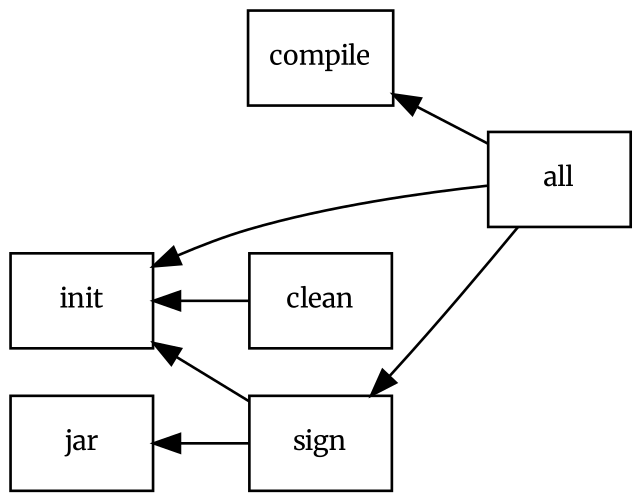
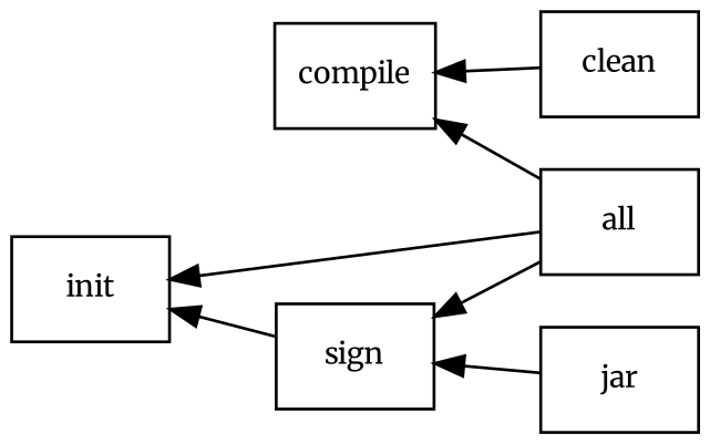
  digraph {
    clusterrank=none
    concentrate=true
    fontname=Merriweather
    rankdir=RL
    node [color=black fontname=Merriweather fontsize=10 shape=box]
    edge [fontname=Merriweather fontsize=8]
    n1 [label=compile]
    n2 [label=init]
    n3 [label=clean]
    n4 [label=all]
    n5 [label=sign]
    n6 [label=jar]
    subgraph cluster_1 {
      label="onebuild.xml"
      n1
      n2
      n3
      n4
      n5
      n6
    }
-   n3 -> n2
+   n3 -> n1
    n4 -> n1
    n4 -> n2
    n4 -> n5
    n5 -> n2
-   n5 -> n6
+   n6 -> n5
  }
